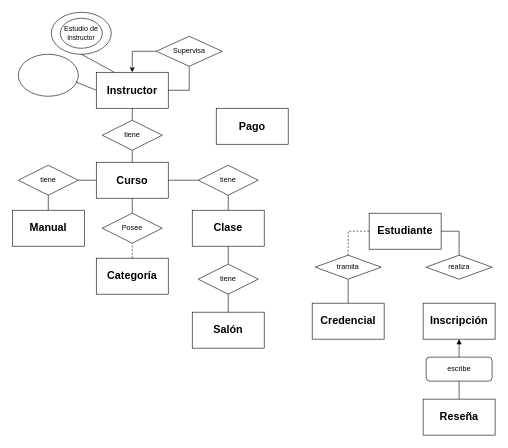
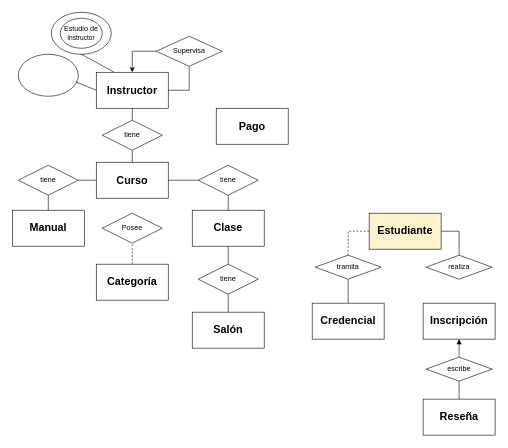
  <mxCell id="0" />
  <mxCell id="1" parent="0" />
  <mxCell id="2" value="" style="ellipse;whiteSpace=wrap;html=1;" vertex="1" parent="1"><mxGeometry x="85" y="20" width="100" height="70" as="geometry" /></mxCell>
  <mxCell id="3" value="" style="ellipse;whiteSpace=wrap;html=1;" vertex="1" parent="1"><mxGeometry x="30" y="90" width="100" height="70" as="geometry" /></mxCell>
  <mxCell id="4" value="&lt;b&gt;&lt;font style=&quot;font-size: 18px;&quot;&gt;Curso&lt;/font&gt;&lt;/b&gt;" style="rounded=0;whiteSpace=wrap;html=1;" parent="1" vertex="1"><mxGeometry x="160" y="270" width="120" height="60" as="geometry" /></mxCell>
- <mxCell id="5" value="&lt;b&gt;&lt;font style=&quot;font-size: 18px;&quot;&gt;Categoría&lt;/font&gt;&lt;/b&gt;" style="rounded=0;whiteSpace=wrap;html=1;" parent="1" vertex="1"><mxGeometry x="160" y="430" width="120" height="60" as="geometry" /></mxCell>
+ <mxCell id="5" value="&lt;b&gt;&lt;font style=&quot;font-size: 18px;&quot;&gt;Categoría&lt;/font&gt;&lt;/b&gt;" style="rounded=0;whiteSpace=wrap;html=1;" parent="1" vertex="1"><mxGeometry x="160" y="440" width="120" height="60" as="geometry" /></mxCell>
  <mxCell id="6" value="&lt;b&gt;&lt;font style=&quot;font-size: 18px;&quot;&gt;Clase&lt;/font&gt;&lt;/b&gt;" style="rounded=0;whiteSpace=wrap;html=1;" parent="1" vertex="1"><mxGeometry x="320" y="350" width="120" height="60" as="geometry" /></mxCell>
  <mxCell id="7" value="&lt;b&gt;&lt;font style=&quot;font-size: 18px;&quot;&gt;Salón&lt;/font&gt;&lt;/b&gt;" style="rounded=0;whiteSpace=wrap;html=1;" parent="1" vertex="1"><mxGeometry x="320" y="520" width="120" height="60" as="geometry" /></mxCell>
  <mxCell id="8" value="&lt;b&gt;&lt;font style=&quot;font-size: 18px;&quot;&gt;Manual&lt;/font&gt;&lt;/b&gt;" style="rounded=0;whiteSpace=wrap;html=1;" parent="1" vertex="1"><mxGeometry x="20" y="350" width="120" height="60" as="geometry" /></mxCell>
  <mxCell id="9" value="&lt;b&gt;&lt;font style=&quot;font-size: 18px;&quot;&gt;Instructor&lt;/font&gt;&lt;/b&gt;" style="rounded=0;whiteSpace=wrap;html=1;" parent="1" vertex="1"><mxGeometry x="160" y="120" width="120" height="60" as="geometry" /></mxCell>
- <mxCell id="10" value="&lt;b&gt;&lt;font style=&quot;font-size: 18px;&quot;&gt;Estudiante&lt;/font&gt;&lt;/b&gt;" style="rounded=0;whiteSpace=wrap;html=1;" parent="1" vertex="1"><mxGeometry x="615" y="355" width="120" height="60" as="geometry" /></mxCell>
+ <mxCell id="10" value="&lt;b&gt;&lt;font style=&quot;font-size: 18px;&quot;&gt;Estudiante&lt;/font&gt;&lt;/b&gt;" style="rounded=0;whiteSpace=wrap;html=1;fillColor=#fff2cc;" parent="1" vertex="1"><mxGeometry x="615" y="355" width="120" height="60" as="geometry" /></mxCell>
  <mxCell id="11" value="&lt;b&gt;&lt;font style=&quot;font-size: 18px;&quot;&gt;Credencial&lt;/font&gt;&lt;/b&gt;" style="rounded=0;whiteSpace=wrap;html=1;" parent="1" vertex="1"><mxGeometry x="520" y="505" width="120" height="60" as="geometry" /></mxCell>
  <mxCell id="12" value="&lt;b&gt;&lt;font style=&quot;font-size: 18px;&quot;&gt;Inscripción&lt;/font&gt;&lt;/b&gt;" style="rounded=0;whiteSpace=wrap;html=1;" parent="1" vertex="1"><mxGeometry x="705" y="505" width="120" height="60" as="geometry" /></mxCell>
  <mxCell id="13" value="&lt;b&gt;&lt;font style=&quot;font-size: 18px;&quot;&gt;Reseña&lt;/font&gt;&lt;/b&gt;" style="rounded=0;whiteSpace=wrap;html=1;" parent="1" vertex="1"><mxGeometry x="705" y="665" width="120" height="60" as="geometry" /></mxCell>
  <mxCell id="14" value="&lt;b&gt;&lt;font style=&quot;font-size: 18px;&quot;&gt;Pago&lt;/font&gt;&lt;/b&gt;" style="rounded=0;whiteSpace=wrap;html=1;" parent="1" vertex="1"><mxGeometry x="360" y="180" width="120" height="60" as="geometry" /></mxCell>
  <mxCell id="15" value="Posee" style="rhombus;whiteSpace=wrap;html=1;" parent="1" vertex="1"><mxGeometry x="170" y="355" width="100" height="50" as="geometry" /></mxCell>
  <mxCell id="16" value="" style="endArrow=none;html=1;rounded=0;entryX=0.5;entryY=1;entryDx=0;entryDy=0;exitX=0.5;exitY=0;exitDx=0;exitDy=0;dashed=1;" parent="1" source="5" target="15" edge="1"><mxGeometry width="50" height="50" relative="1" as="geometry"><mxPoint x="170" y="455" as="sourcePoint" /><mxPoint x="220" y="405" as="targetPoint" /></mxGeometry></mxCell>
- <mxCell id="17" value="" style="endArrow=none;html=1;rounded=0;entryX=0.5;entryY=1;entryDx=0;entryDy=0;exitX=0.5;exitY=0;exitDx=0;exitDy=0;" parent="1" source="15" target="4" edge="1"><mxGeometry width="50" height="50" relative="1" as="geometry"><mxPoint x="230" y="440" as="sourcePoint" /><mxPoint x="230" y="415" as="targetPoint" /></mxGeometry></mxCell>
  <mxCell id="18" value="tiene" style="rhombus;whiteSpace=wrap;html=1;" vertex="1" parent="1"><mxGeometry x="330" y="275" width="100" height="50" as="geometry" /></mxCell>
  <mxCell id="19" value="" style="endArrow=none;html=1;rounded=0;entryX=0;entryY=0.5;entryDx=0;entryDy=0;exitX=1;exitY=0.5;exitDx=0;exitDy=0;" edge="1" parent="1" target="18" source="4"><mxGeometry width="50" height="50" relative="1" as="geometry"><mxPoint x="380" y="350" as="sourcePoint" /><mxPoint x="380" y="325" as="targetPoint" /></mxGeometry></mxCell>
  <mxCell id="20" value="" style="endArrow=none;html=1;rounded=0;entryX=0.5;entryY=1;entryDx=0;entryDy=0;exitX=0.5;exitY=0;exitDx=0;exitDy=0;" edge="1" parent="1" source="6" target="18"><mxGeometry width="50" height="50" relative="1" as="geometry"><mxPoint x="300" y="570" as="sourcePoint" /><mxPoint x="350" y="520" as="targetPoint" /></mxGeometry></mxCell>
  <mxCell id="21" value="" style="endArrow=none;html=1;rounded=0;entryX=0.5;entryY=1;entryDx=0;entryDy=0;exitX=0.5;exitY=0;exitDx=0;exitDy=0;" edge="1" parent="1" source="22" target="6"><mxGeometry width="50" height="50" relative="1" as="geometry"><mxPoint x="380" y="440" as="sourcePoint" /><mxPoint x="400" y="460" as="targetPoint" /></mxGeometry></mxCell>
  <mxCell id="22" value="tiene" style="rhombus;whiteSpace=wrap;html=1;" vertex="1" parent="1"><mxGeometry x="330" y="440" width="100" height="50" as="geometry" /></mxCell>
  <mxCell id="23" value="" style="endArrow=none;html=1;rounded=0;entryX=0.5;entryY=1;entryDx=0;entryDy=0;exitX=0.5;exitY=0;exitDx=0;exitDy=0;" edge="1" parent="1" source="7" target="22"><mxGeometry width="50" height="50" relative="1" as="geometry"><mxPoint x="390" y="450" as="sourcePoint" /><mxPoint x="390" y="420" as="targetPoint" /></mxGeometry></mxCell>
  <mxCell id="24" value="tiene" style="rhombus;whiteSpace=wrap;html=1;" vertex="1" parent="1"><mxGeometry x="30" y="275" width="100" height="50" as="geometry" /></mxCell>
  <mxCell id="25" value="" style="endArrow=none;html=1;rounded=0;entryX=0.5;entryY=1;entryDx=0;entryDy=0;exitX=0.5;exitY=0;exitDx=0;exitDy=0;" edge="1" parent="1" target="24" source="8"><mxGeometry width="50" height="50" relative="1" as="geometry"><mxPoint x="80" y="350" as="sourcePoint" /><mxPoint x="50" y="520" as="targetPoint" /></mxGeometry></mxCell>
  <mxCell id="26" value="" style="endArrow=none;html=1;rounded=0;entryX=0;entryY=0.5;entryDx=0;entryDy=0;exitX=1;exitY=0.5;exitDx=0;exitDy=0;" edge="1" parent="1" source="24" target="4"><mxGeometry width="50" height="50" relative="1" as="geometry"><mxPoint x="100" y="350" as="sourcePoint" /><mxPoint x="150" y="350" as="targetPoint" /></mxGeometry></mxCell>
  <mxCell id="27" value="tiene" style="rhombus;whiteSpace=wrap;html=1;" vertex="1" parent="1"><mxGeometry x="170" y="200" width="100" height="50" as="geometry" /></mxCell>
  <mxCell id="28" value="" style="endArrow=none;html=1;rounded=0;entryX=0.5;entryY=0;entryDx=0;entryDy=0;exitX=0.5;exitY=1;exitDx=0;exitDy=0;" edge="1" parent="1" target="27" source="9"><mxGeometry width="50" height="50" relative="1" as="geometry"><mxPoint x="120" y="220" as="sourcePoint" /><mxPoint x="220" y="245" as="targetPoint" /></mxGeometry></mxCell>
  <mxCell id="29" value="" style="endArrow=none;html=1;rounded=0;entryX=0.5;entryY=1;entryDx=0;entryDy=0;exitX=0.5;exitY=0;exitDx=0;exitDy=0;" edge="1" parent="1" target="27"><mxGeometry width="50" height="50" relative="1" as="geometry"><mxPoint x="220" y="270" as="sourcePoint" /><mxPoint x="190" y="440" as="targetPoint" /></mxGeometry></mxCell>
  <mxCell id="30" value="Supervisa" style="rhombus;whiteSpace=wrap;html=1;" vertex="1" parent="1"><mxGeometry x="260" y="60" width="110" height="50" as="geometry" /></mxCell>
  <mxCell id="31" value="" style="endArrow=none;html=1;rounded=0;entryX=0.5;entryY=1;entryDx=0;entryDy=0;exitX=1;exitY=0.5;exitDx=0;exitDy=0;" edge="1" parent="1" source="9" target="30"><mxGeometry width="50" height="50" relative="1" as="geometry"><mxPoint x="260" y="160" as="sourcePoint" /><mxPoint x="430" y="350" as="targetPoint" /><Array as="points"><mxPoint x="315" y="150" /></Array></mxGeometry></mxCell>
  <mxCell id="32" value="" style="endArrow=classic;html=1;rounded=0;entryX=0.5;entryY=0;entryDx=0;entryDy=0;exitX=0;exitY=0.5;exitDx=0;exitDy=0;" edge="1" parent="1" source="30" target="9"><mxGeometry width="50" height="50" relative="1" as="geometry"><mxPoint x="400" y="390" as="sourcePoint" /><mxPoint x="450" y="340" as="targetPoint" /><Array as="points"><mxPoint x="220" y="85" /></Array></mxGeometry></mxCell>
  <mxCell id="33" value="Estudio de&lt;font style=&quot;font-size: 11px;&quot;&gt; Instructor&lt;/font&gt;" style="ellipse;whiteSpace=wrap;html=1;" vertex="1" parent="1"><mxGeometry x="100" y="30" width="70" height="50" as="geometry" /></mxCell>
  <mxCell id="34" value="" style="endArrow=none;html=1;rounded=0;entryX=0.959;entryY=0.658;entryDx=0;entryDy=0;exitX=0;exitY=0.5;exitDx=0;exitDy=0;entryPerimeter=0;" edge="1" parent="1" source="9" target="3"><mxGeometry width="50" height="50" relative="1" as="geometry"><mxPoint x="70" y="240" as="sourcePoint" /><mxPoint x="120" y="190" as="targetPoint" /></mxGeometry></mxCell>
  <mxCell id="35" value="" style="endArrow=none;html=1;rounded=0;entryX=0.5;entryY=1;entryDx=0;entryDy=0;exitX=0.25;exitY=0;exitDx=0;exitDy=0;" edge="1" parent="1" source="9" target="2"><mxGeometry width="50" height="50" relative="1" as="geometry"><mxPoint x="170" y="175" as="sourcePoint" /><mxPoint x="126" y="160" as="targetPoint" /><Array as="points" /></mxGeometry></mxCell>
  <mxCell id="36" value="tramita" style="rhombus;whiteSpace=wrap;html=1;" vertex="1" parent="1"><mxGeometry x="525" y="425" width="110" height="40" as="geometry" /></mxCell>
  <mxCell id="37" value="realiza" style="rhombus;whiteSpace=wrap;html=1;" vertex="1" parent="1"><mxGeometry x="710" y="425" width="110" height="40" as="geometry" /></mxCell>
  <mxCell id="38" value="" style="endArrow=none;html=1;rounded=0;entryX=0;entryY=0.5;entryDx=0;entryDy=0;exitX=0.5;exitY=0;exitDx=0;exitDy=0;dashed=1;" edge="1" parent="1" source="36" target="10"><mxGeometry width="50" height="50" relative="1" as="geometry"><mxPoint x="545" y="415" as="sourcePoint" /><mxPoint x="595" y="365" as="targetPoint" /><Array as="points"><mxPoint x="580" y="385" /></Array></mxGeometry></mxCell>
  <mxCell id="39" value="" style="endArrow=none;html=1;rounded=0;exitX=1;exitY=0.5;exitDx=0;exitDy=0;entryX=0.5;entryY=0;entryDx=0;entryDy=0;" edge="1" parent="1" source="10" target="37"><mxGeometry width="50" height="50" relative="1" as="geometry"><mxPoint x="930" y="255" as="sourcePoint" /><mxPoint x="980" y="205" as="targetPoint" /><Array as="points"><mxPoint x="765" y="385" /></Array></mxGeometry></mxCell>
  <mxCell id="40" value="" style="endArrow=none;html=1;rounded=0;exitX=0.5;exitY=0;exitDx=0;exitDy=0;entryX=0.5;entryY=1;entryDx=0;entryDy=0;" edge="1" parent="1" source="11" target="36"><mxGeometry width="50" height="50" relative="1" as="geometry"><mxPoint x="930" y="255" as="sourcePoint" /><mxPoint x="980" y="205" as="targetPoint" /><Array as="points" /></mxGeometry></mxCell>
- <mxCell id="41" value="escribe" style="whiteSpace=wrap;html=1;rounded=1;" vertex="1" parent="1"><mxGeometry x="710" y="595" width="110" height="40" as="geometry" /></mxCell>
+ <mxCell id="41" value="escribe" style="rhombus;whiteSpace=wrap;html=1;" vertex="1" parent="1"><mxGeometry x="710" y="595" width="110" height="40" as="geometry" /></mxCell>
  <mxCell id="42" value="" style="endArrow=none;html=1;rounded=0;entryX=0.5;entryY=1;entryDx=0;entryDy=0;" edge="1" parent="1" target="41"><mxGeometry width="50" height="50" relative="1" as="geometry"><mxPoint x="765" y="665" as="sourcePoint" /><mxPoint x="590" y="645" as="targetPoint" /><Array as="points" /></mxGeometry></mxCell>
  <mxCell id="43" value="" style="endArrow=block;html=1;rounded=0;exitX=0.5;exitY=0;exitDx=0;exitDy=0;entryX=0.5;entryY=1;entryDx=0;entryDy=0;" edge="1" parent="1" source="41" target="12"><mxGeometry width="50" height="50" relative="1" as="geometry"><mxPoint x="775" y="685" as="sourcePoint" /><mxPoint x="775" y="645" as="targetPoint" /><Array as="points" /></mxGeometry></mxCell>
